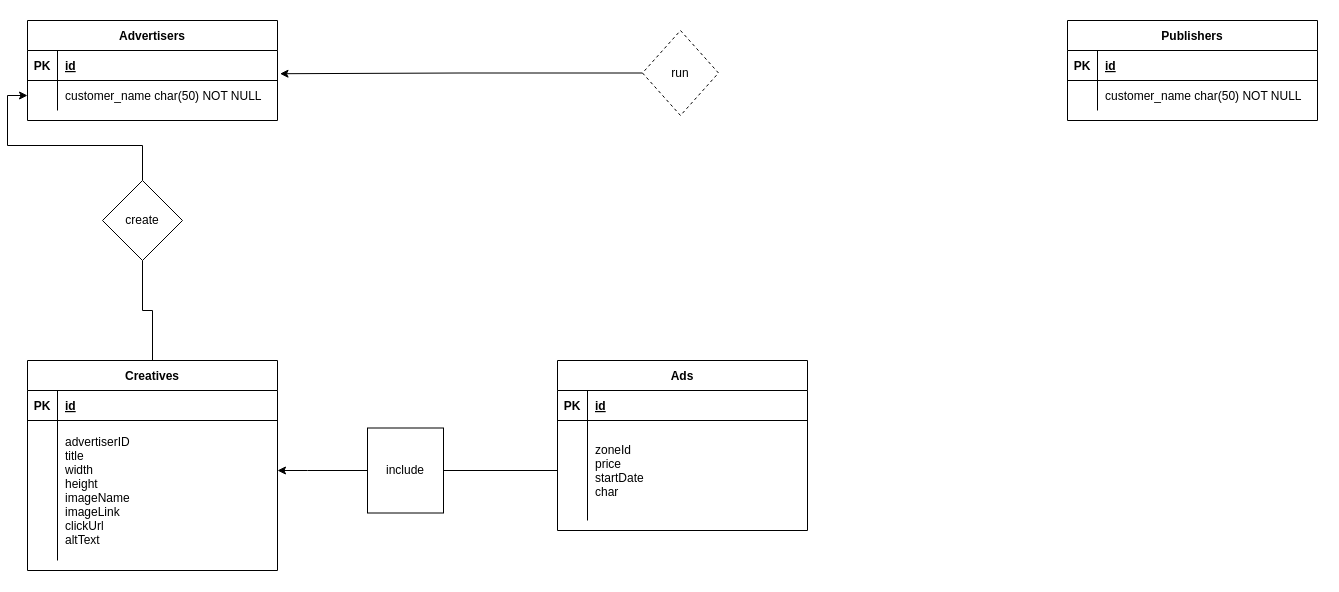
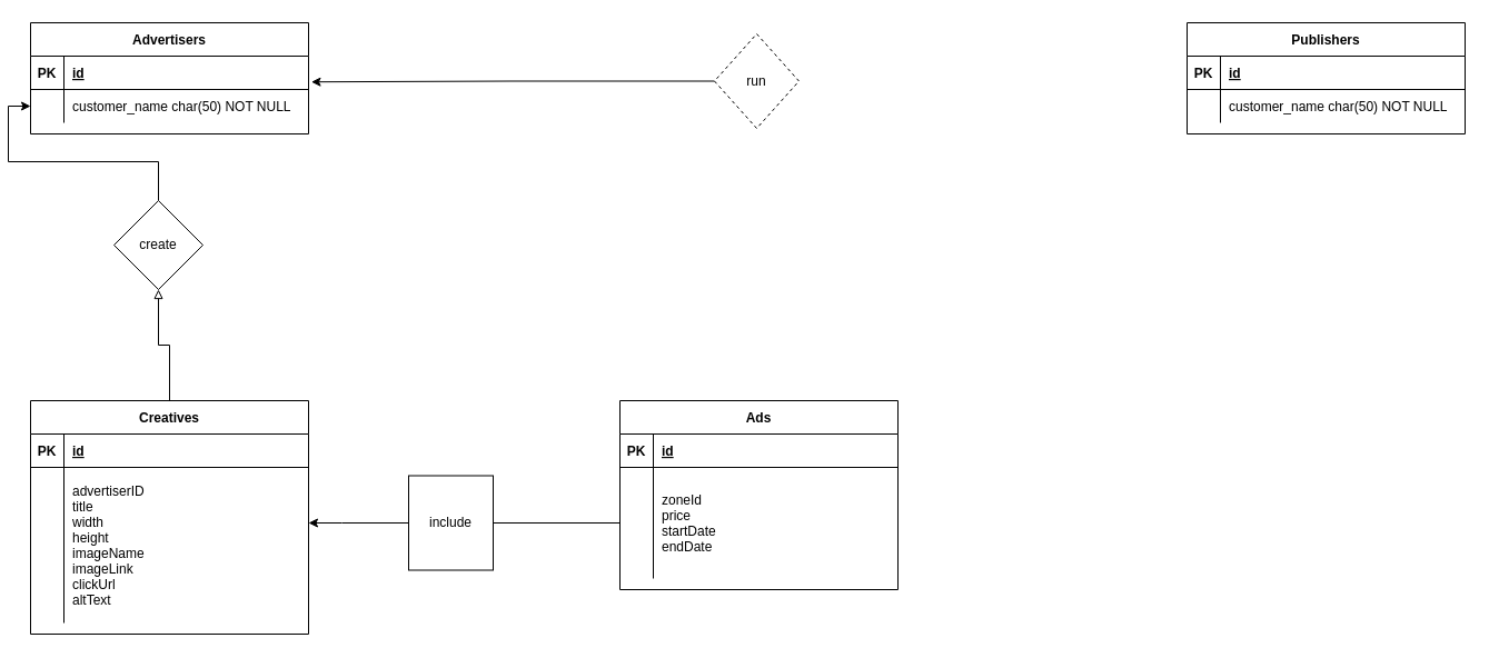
  <mxCell id="0" />
  <mxCell id="1" parent="0" />
  <mxCell id="2" value="Advertisers" style="shape=table;startSize=30;container=1;collapsible=1;childLayout=tableLayout;fixedRows=1;rowLines=0;fontStyle=1;align=center;resizeLast=1;" parent="1" vertex="1"><mxGeometry x="20" y="20" width="250" height="100" as="geometry" /></mxCell>
  <mxCell id="3" value="" style="shape=partialRectangle;collapsible=0;dropTarget=0;pointerEvents=0;fillColor=none;points=[[0,0.5],[1,0.5]];portConstraint=eastwest;top=0;left=0;right=0;bottom=1;" parent="2" vertex="1"><mxGeometry y="30" width="250" height="30" as="geometry" /></mxCell>
  <mxCell id="4" value="PK" style="shape=partialRectangle;overflow=hidden;connectable=0;fillColor=none;top=0;left=0;bottom=0;right=0;fontStyle=1;" parent="3" vertex="1"><mxGeometry width="30" height="30" as="geometry"><mxRectangle width="30" height="30" as="alternateBounds" /></mxGeometry></mxCell>
  <mxCell id="5" value="id" style="shape=partialRectangle;overflow=hidden;connectable=0;fillColor=none;top=0;left=0;bottom=0;right=0;align=left;spacingLeft=6;fontStyle=5;" parent="3" vertex="1"><mxGeometry x="30" width="220" height="30" as="geometry"><mxRectangle width="220" height="30" as="alternateBounds" /></mxGeometry></mxCell>
  <mxCell id="6" value="" style="shape=partialRectangle;collapsible=0;dropTarget=0;pointerEvents=0;fillColor=none;points=[[0,0.5],[1,0.5]];portConstraint=eastwest;top=0;left=0;right=0;bottom=0;" parent="2" vertex="1"><mxGeometry y="60" width="250" height="30" as="geometry" /></mxCell>
  <mxCell id="7" value="" style="shape=partialRectangle;overflow=hidden;connectable=0;fillColor=none;top=0;left=0;bottom=0;right=0;" parent="6" vertex="1"><mxGeometry width="30" height="30" as="geometry"><mxRectangle width="30" height="30" as="alternateBounds" /></mxGeometry></mxCell>
  <mxCell id="8" value="customer_name char(50) NOT NULL" style="shape=partialRectangle;overflow=hidden;connectable=0;fillColor=none;top=0;left=0;bottom=0;right=0;align=left;spacingLeft=6;" parent="6" vertex="1"><mxGeometry x="30" width="220" height="30" as="geometry"><mxRectangle width="220" height="30" as="alternateBounds" /></mxGeometry></mxCell>
  <mxCell id="9" value="Ads" style="shape=table;startSize=30;container=1;collapsible=1;childLayout=tableLayout;fixedRows=1;rowLines=0;fontStyle=1;align=center;resizeLast=1;" vertex="1" parent="1"><mxGeometry x="550" y="360" width="250" height="170" as="geometry" /></mxCell>
  <mxCell id="10" value="" style="shape=partialRectangle;collapsible=0;dropTarget=0;pointerEvents=0;fillColor=none;points=[[0,0.5],[1,0.5]];portConstraint=eastwest;top=0;left=0;right=0;bottom=1;" vertex="1" parent="9"><mxGeometry y="30" width="250" height="30" as="geometry" /></mxCell>
  <mxCell id="11" value="PK" style="shape=partialRectangle;overflow=hidden;connectable=0;fillColor=none;top=0;left=0;bottom=0;right=0;fontStyle=1;" vertex="1" parent="10"><mxGeometry width="30" height="30" as="geometry"><mxRectangle width="30" height="30" as="alternateBounds" /></mxGeometry></mxCell>
  <mxCell id="12" value="id" style="shape=partialRectangle;overflow=hidden;connectable=0;fillColor=none;top=0;left=0;bottom=0;right=0;align=left;spacingLeft=6;fontStyle=5;" vertex="1" parent="10"><mxGeometry x="30" width="220" height="30" as="geometry"><mxRectangle width="220" height="30" as="alternateBounds" /></mxGeometry></mxCell>
  <mxCell id="13" value="" style="shape=partialRectangle;collapsible=0;dropTarget=0;pointerEvents=0;fillColor=none;points=[[0,0.5],[1,0.5]];portConstraint=eastwest;top=0;left=0;right=0;bottom=0;" vertex="1" parent="9"><mxGeometry y="60" width="250" height="100" as="geometry" /></mxCell>
  <mxCell id="14" value="" style="shape=partialRectangle;overflow=hidden;connectable=0;fillColor=none;top=0;left=0;bottom=0;right=0;" vertex="1" parent="13"><mxGeometry width="30" height="100" as="geometry"><mxRectangle width="30" height="100" as="alternateBounds" /></mxGeometry></mxCell>
- <mxCell id="15" value="zoneId&#10;price&#10;startDate&#10;char" style="shape=partialRectangle;overflow=hidden;connectable=0;fillColor=none;top=0;left=0;bottom=0;right=0;align=left;spacingLeft=6;" vertex="1" parent="13"><mxGeometry x="30" width="220" height="100" as="geometry"><mxRectangle width="220" height="100" as="alternateBounds" /></mxGeometry></mxCell>
+ <mxCell id="15" value="zoneId&#10;price&#10;startDate&#10;endDate" style="shape=partialRectangle;overflow=hidden;connectable=0;fillColor=none;top=0;left=0;bottom=0;right=0;align=left;spacingLeft=6;" vertex="1" parent="13"><mxGeometry x="30" width="220" height="100" as="geometry"><mxRectangle width="220" height="100" as="alternateBounds" /></mxGeometry></mxCell>
  <mxCell id="16" value="Publishers" style="shape=table;startSize=30;container=1;collapsible=1;childLayout=tableLayout;fixedRows=1;rowLines=0;fontStyle=1;align=center;resizeLast=1;" vertex="1" parent="1"><mxGeometry x="1060" y="20" width="250" height="100" as="geometry" /></mxCell>
  <mxCell id="17" value="" style="shape=partialRectangle;collapsible=0;dropTarget=0;pointerEvents=0;fillColor=none;points=[[0,0.5],[1,0.5]];portConstraint=eastwest;top=0;left=0;right=0;bottom=1;" vertex="1" parent="16"><mxGeometry y="30" width="250" height="30" as="geometry" /></mxCell>
  <mxCell id="18" value="PK" style="shape=partialRectangle;overflow=hidden;connectable=0;fillColor=none;top=0;left=0;bottom=0;right=0;fontStyle=1;" vertex="1" parent="17"><mxGeometry width="30" height="30" as="geometry"><mxRectangle width="30" height="30" as="alternateBounds" /></mxGeometry></mxCell>
  <mxCell id="19" value="id" style="shape=partialRectangle;overflow=hidden;connectable=0;fillColor=none;top=0;left=0;bottom=0;right=0;align=left;spacingLeft=6;fontStyle=5;" vertex="1" parent="17"><mxGeometry x="30" width="220" height="30" as="geometry"><mxRectangle width="220" height="30" as="alternateBounds" /></mxGeometry></mxCell>
  <mxCell id="20" value="" style="shape=partialRectangle;collapsible=0;dropTarget=0;pointerEvents=0;fillColor=none;points=[[0,0.5],[1,0.5]];portConstraint=eastwest;top=0;left=0;right=0;bottom=0;" vertex="1" parent="16"><mxGeometry y="60" width="250" height="30" as="geometry" /></mxCell>
  <mxCell id="21" value="" style="shape=partialRectangle;overflow=hidden;connectable=0;fillColor=none;top=0;left=0;bottom=0;right=0;" vertex="1" parent="20"><mxGeometry width="30" height="30" as="geometry"><mxRectangle width="30" height="30" as="alternateBounds" /></mxGeometry></mxCell>
  <mxCell id="22" value="customer_name char(50) NOT NULL" style="shape=partialRectangle;overflow=hidden;connectable=0;fillColor=none;top=0;left=0;bottom=0;right=0;align=left;spacingLeft=6;" vertex="1" parent="20"><mxGeometry x="30" width="220" height="30" as="geometry"><mxRectangle width="220" height="30" as="alternateBounds" /></mxGeometry></mxCell>
- <mxCell id="23" value="" style="edgeStyle=orthogonalEdgeStyle;rounded=0;orthogonalLoop=1;jettySize=auto;html=1;endArrow=none;endFill=0;" edge="1" parent="1" source="24" target="32"><mxGeometry relative="1" as="geometry" /></mxCell>
+ <mxCell id="23" value="" style="edgeStyle=orthogonalEdgeStyle;rounded=0;orthogonalLoop=1;jettySize=auto;html=1;endArrow=block;endFill=0;" edge="1" parent="1" source="24" target="32"><mxGeometry relative="1" as="geometry" /></mxCell>
  <mxCell id="24" value="Creatives" style="shape=table;startSize=30;container=1;collapsible=1;childLayout=tableLayout;fixedRows=1;rowLines=0;fontStyle=1;align=center;resizeLast=1;" vertex="1" parent="1"><mxGeometry x="20" y="360" width="250" height="210" as="geometry" /></mxCell>
  <mxCell id="25" value="" style="shape=partialRectangle;collapsible=0;dropTarget=0;pointerEvents=0;fillColor=none;points=[[0,0.5],[1,0.5]];portConstraint=eastwest;top=0;left=0;right=0;bottom=1;" vertex="1" parent="24"><mxGeometry y="30" width="250" height="30" as="geometry" /></mxCell>
  <mxCell id="26" value="PK" style="shape=partialRectangle;overflow=hidden;connectable=0;fillColor=none;top=0;left=0;bottom=0;right=0;fontStyle=1;" vertex="1" parent="25"><mxGeometry width="30" height="30" as="geometry"><mxRectangle width="30" height="30" as="alternateBounds" /></mxGeometry></mxCell>
  <mxCell id="27" value="id" style="shape=partialRectangle;overflow=hidden;connectable=0;fillColor=none;top=0;left=0;bottom=0;right=0;align=left;spacingLeft=6;fontStyle=5;" vertex="1" parent="25"><mxGeometry x="30" width="220" height="30" as="geometry"><mxRectangle width="220" height="30" as="alternateBounds" /></mxGeometry></mxCell>
  <mxCell id="28" value="" style="shape=partialRectangle;collapsible=0;dropTarget=0;pointerEvents=0;fillColor=none;points=[[0,0.5],[1,0.5]];portConstraint=eastwest;top=0;left=0;right=0;bottom=0;" vertex="1" parent="24"><mxGeometry y="60" width="250" height="140" as="geometry" /></mxCell>
  <mxCell id="29" value="" style="shape=partialRectangle;overflow=hidden;connectable=0;fillColor=none;top=0;left=0;bottom=0;right=0;" vertex="1" parent="28"><mxGeometry width="30" height="140" as="geometry"><mxRectangle width="30" height="140" as="alternateBounds" /></mxGeometry></mxCell>
  <mxCell id="30" value="advertiserID&#10;title&#10;width&#10;height&#10;imageName&#10;imageLink&#10;clickUrl&#10;altText" style="shape=partialRectangle;overflow=hidden;connectable=0;fillColor=none;top=0;left=0;bottom=0;right=0;align=left;spacingLeft=6;" vertex="1" parent="28"><mxGeometry x="30" width="220" height="140" as="geometry"><mxRectangle width="220" height="140" as="alternateBounds" /></mxGeometry></mxCell>
  <mxCell id="31" value="" style="edgeStyle=orthogonalEdgeStyle;rounded=0;orthogonalLoop=1;jettySize=auto;html=1;" edge="1" parent="1" source="32" target="6"><mxGeometry relative="1" as="geometry" /></mxCell>
  <mxCell id="32" value="create" style="rhombus;whiteSpace=wrap;html=1;" vertex="1" parent="1"><mxGeometry x="95" y="180" width="80" height="80" as="geometry" /></mxCell>
  <mxCell id="33" value="run" style="rhombus;whiteSpace=wrap;html=1;dashed=1;" vertex="1" parent="1"><mxGeometry x="635" y="30" width="76" height="85" as="geometry" /></mxCell>
  <mxCell id="34" value="" style="edgeStyle=orthogonalEdgeStyle;rounded=0;orthogonalLoop=1;jettySize=auto;html=1;endArrow=classic;endFill=1;entryX=1.01;entryY=0.774;entryDx=0;entryDy=0;entryPerimeter=0;exitX=0;exitY=0.5;exitDx=0;exitDy=0;startArrow=none;startFill=0;" edge="1" parent="1" source="33" target="3"><mxGeometry relative="1" as="geometry"><mxPoint x="630" y="70" as="sourcePoint" /><mxPoint x="401" y="50" as="targetPoint" /></mxGeometry></mxCell>
  <mxCell id="35" value="" style="edgeStyle=orthogonalEdgeStyle;rounded=0;orthogonalLoop=1;jettySize=auto;html=1;endArrow=none;endFill=0;" edge="1" parent="1" source="37" target="13"><mxGeometry relative="1" as="geometry" /></mxCell>
  <mxCell id="36" value="" style="edgeStyle=orthogonalEdgeStyle;rounded=0;orthogonalLoop=1;jettySize=auto;html=1;" edge="1" parent="1" source="37" target="28"><mxGeometry relative="1" as="geometry"><Array as="points"><mxPoint x="300" y="470" /><mxPoint x="300" y="470" /></Array></mxGeometry></mxCell>
  <mxCell id="37" value="include" style="whiteSpace=wrap;html=1;rounded=0;" vertex="1" parent="1"><mxGeometry x="360" y="427.5" width="76" height="85" as="geometry" /></mxCell>
